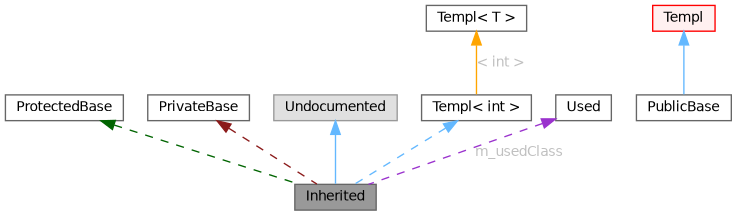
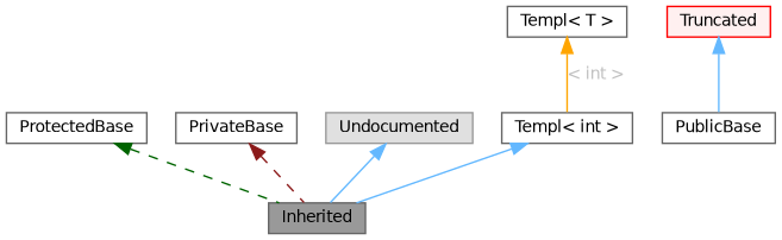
  digraph {
    node [color=gray40 fillcolor=white fontname=Helvetica fontsize=10 shape=box style=filled]
    edge [color=steelblue1 dir=back fontname=Helvetica fontsize=10 labelfontname=Helvetica labelfontsize=10 style=solid]
    n1 [fillcolor=grey60 fontcolor=black height=0.2 label=Inherited width=0.4]
    n2 [color=grey40 height=0.2 label=PublicBase width=0.4]
-   n3 [color=red fillcolor="#FFF0F0" height=0.2 label=Templ width=0.4]
+   n3 [color=red fillcolor="#FFF0F0" height=0.2 label=Truncated width=0.4]
    n4 [height=0.2 label=ProtectedBase width=0.4]
    n5 [height=0.2 label=PrivateBase width=0.4]
    n6 [color=grey60 fillcolor="#E0E0E0" height=0.2 label=Undocumented width=0.4]
    n7 [height=0.2 label="Templ\< int \>" width=0.4]
    n8 [height=0.2 label="Templ\< T \>" width=0.4]
-   n9 [height=0.2 label=Used width=0.4]
    n3 -> n2
    n4 -> n1 [color=darkgreen style=dashed]
    n5 -> n1 [color=firebrick4 style=dashed]
    n6 -> n1
-   n7 -> n1 [style=dashed]
+   n7 -> n1
    n8 -> n7 [color=orange fontcolor=grey label="< int >"]
-   n9 -> n1 [color=darkorchid3 fontcolor=grey label=m_usedClass style=dashed]
  }
